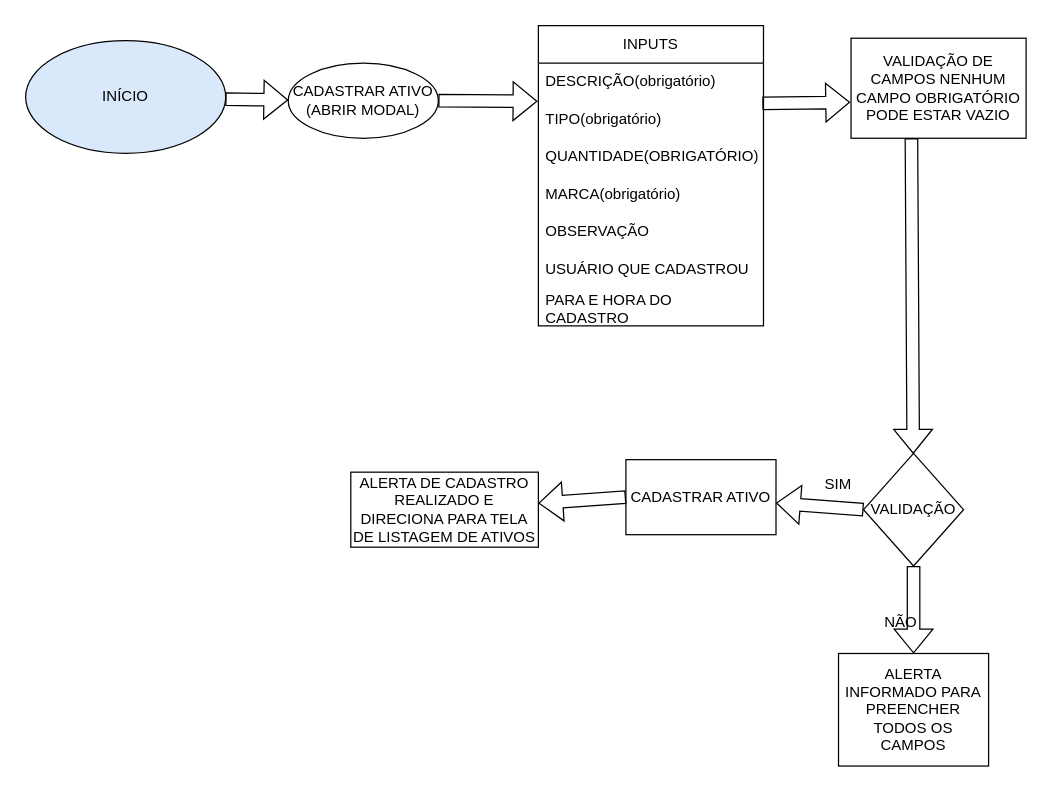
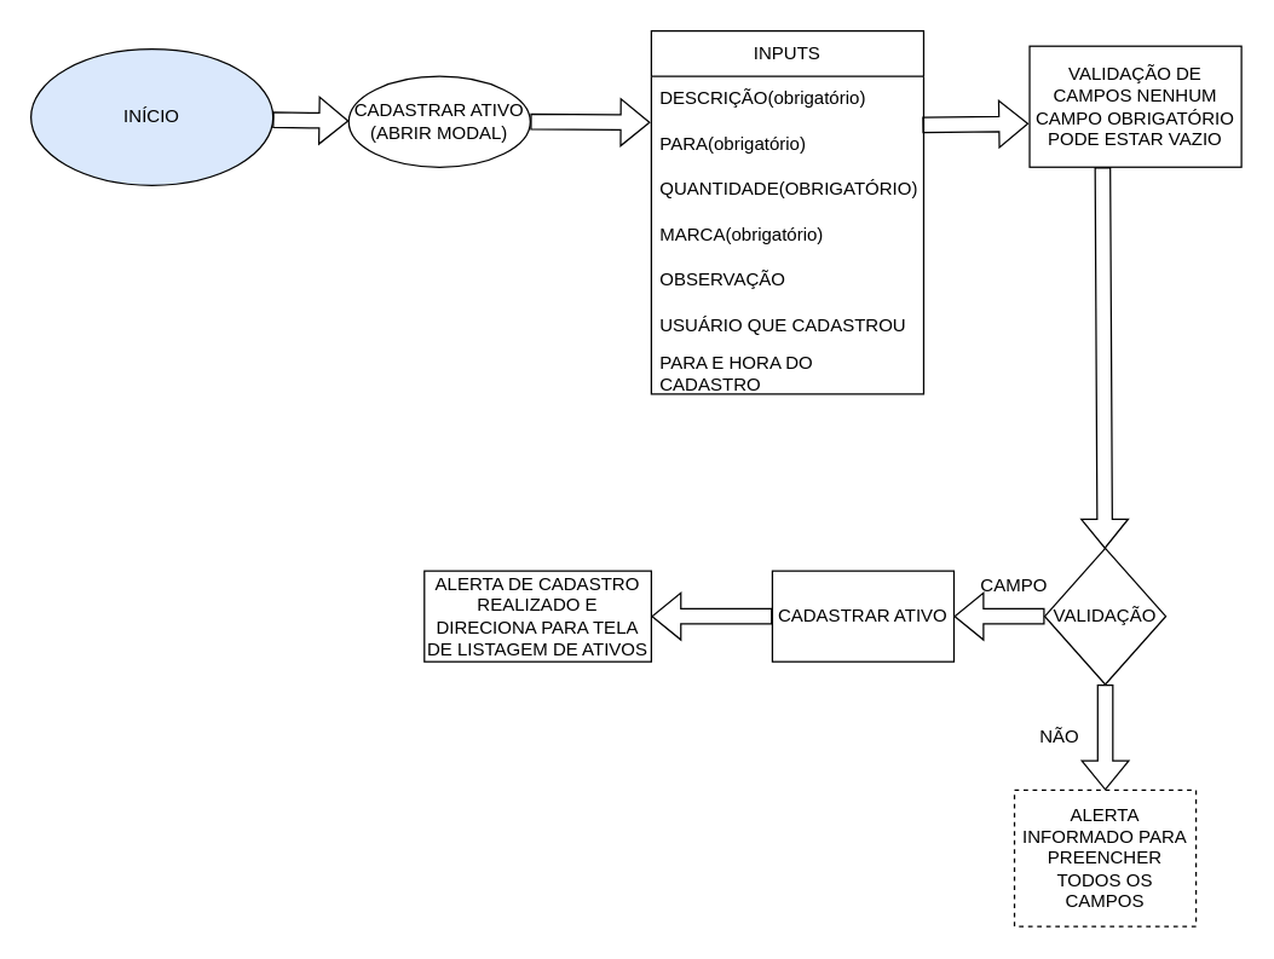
  <mxCell id="0" />
  <mxCell id="1" parent="0" />
  <mxCell id="2" value="INÍCIO" style="ellipse;whiteSpace=wrap;html=1;fillColor=#dae8fc;" parent="1" vertex="1"><mxGeometry x="20" y="32" width="160" height="90" as="geometry" /></mxCell>
  <mxCell id="3" value="INPUTS" style="swimlane;fontStyle=0;childLayout=stackLayout;horizontal=1;startSize=30;horizontalStack=0;resizeParent=1;resizeParentMax=0;resizeLast=0;collapsible=1;marginBottom=0;whiteSpace=wrap;html=1;" parent="1" vertex="1"><mxGeometry x="430" y="20" width="180" height="240" as="geometry"><mxRectangle x="290" y="20" width="80" height="30" as="alternateBounds" /></mxGeometry></mxCell>
  <mxCell id="4" value="DESCRIÇÃO(obrigatório)" style="text;strokeColor=none;fillColor=none;align=left;verticalAlign=middle;spacingLeft=4;spacingRight=4;overflow=hidden;points=[[0,0.5],[1,0.5]];portConstraint=eastwest;rotatable=0;whiteSpace=wrap;html=1;" parent="3" vertex="1"><mxGeometry y="30" width="180" height="30" as="geometry" /></mxCell>
- <mxCell id="5" value="TIPO(obrigatório)" style="text;strokeColor=none;fillColor=none;align=left;verticalAlign=middle;spacingLeft=4;spacingRight=4;overflow=hidden;points=[[0,0.5],[1,0.5]];portConstraint=eastwest;rotatable=0;whiteSpace=wrap;html=1;" parent="3" vertex="1"><mxGeometry y="60" width="180" height="30" as="geometry" /></mxCell>
+ <mxCell id="5" value="PARA(obrigatório)" style="text;strokeColor=none;fillColor=none;align=left;verticalAlign=middle;spacingLeft=4;spacingRight=4;overflow=hidden;points=[[0,0.5],[1,0.5]];portConstraint=eastwest;rotatable=0;whiteSpace=wrap;html=1;" parent="3" vertex="1"><mxGeometry y="60" width="180" height="30" as="geometry" /></mxCell>
  <mxCell id="6" value="QUANTIDADE(OBRIGATÓRIO)" style="text;strokeColor=none;fillColor=none;align=left;verticalAlign=middle;spacingLeft=4;spacingRight=4;overflow=hidden;points=[[0,0.5],[1,0.5]];portConstraint=eastwest;rotatable=0;whiteSpace=wrap;html=1;" vertex="1" parent="3"><mxGeometry y="90" width="180" height="30" as="geometry" /></mxCell>
  <mxCell id="7" value="MARCA(obrigatório)" style="text;strokeColor=none;fillColor=none;align=left;verticalAlign=middle;spacingLeft=4;spacingRight=4;overflow=hidden;points=[[0,0.5],[1,0.5]];portConstraint=eastwest;rotatable=0;whiteSpace=wrap;html=1;" parent="3" vertex="1"><mxGeometry y="120" width="180" height="30" as="geometry" /></mxCell>
  <mxCell id="8" value="OBSERVAÇÃO" style="text;strokeColor=none;fillColor=none;align=left;verticalAlign=middle;spacingLeft=4;spacingRight=4;overflow=hidden;points=[[0,0.5],[1,0.5]];portConstraint=eastwest;rotatable=0;whiteSpace=wrap;html=1;" parent="3" vertex="1"><mxGeometry y="150" width="180" height="30" as="geometry" /></mxCell>
  <mxCell id="9" value="&lt;div&gt;USUÁRIO QUE CADASTROU&lt;/div&gt;" style="text;strokeColor=none;fillColor=none;align=left;verticalAlign=middle;spacingLeft=4;spacingRight=4;overflow=hidden;points=[[0,0.5],[1,0.5]];portConstraint=eastwest;rotatable=0;whiteSpace=wrap;html=1;" parent="3" vertex="1"><mxGeometry y="180" width="180" height="30" as="geometry" /></mxCell>
  <mxCell id="10" value="PARA E HORA DO CADASTRO" style="text;strokeColor=none;fillColor=none;align=left;verticalAlign=middle;spacingLeft=4;spacingRight=4;overflow=hidden;points=[[0,0.5],[1,0.5]];portConstraint=eastwest;rotatable=0;whiteSpace=wrap;html=1;" parent="3" vertex="1"><mxGeometry y="210" width="180" height="30" as="geometry" /></mxCell>
  <mxCell id="11" value="" style="shape=flexArrow;endArrow=classic;html=1;rounded=0;exitX=0.998;exitY=0.519;exitDx=0;exitDy=0;exitPerimeter=0;" parent="1" source="2" target="12" edge="1"><mxGeometry width="50" height="50" relative="1" as="geometry"><mxPoint x="250" y="112" as="sourcePoint" /><mxPoint x="290" y="80" as="targetPoint" /></mxGeometry></mxCell>
  <mxCell id="12" value="CADASTRAR ATIVO&lt;div&gt;(ABRIR MODAL)&lt;/div&gt;" style="ellipse;whiteSpace=wrap;html=1;" parent="1" vertex="1"><mxGeometry x="230" y="50" width="120" height="60" as="geometry" /></mxCell>
  <mxCell id="13" value="" style="shape=flexArrow;endArrow=classic;html=1;rounded=0;exitX=1;exitY=0.5;exitDx=0;exitDy=0;entryX=-0.004;entryY=0.016;entryDx=0;entryDy=0;entryPerimeter=0;" parent="1" source="12" target="5" edge="1"><mxGeometry width="50" height="50" relative="1" as="geometry"><mxPoint x="380" y="102" as="sourcePoint" /><mxPoint x="430" y="80" as="targetPoint" /></mxGeometry></mxCell>
  <mxCell id="14" value="" style="shape=flexArrow;endArrow=classic;html=1;rounded=0;exitX=0.995;exitY=0.073;exitDx=0;exitDy=0;exitPerimeter=0;entryX=-0.005;entryY=0.64;entryDx=0;entryDy=0;entryPerimeter=0;" parent="1" source="5" target="15" edge="1"><mxGeometry width="50" height="50" relative="1" as="geometry"><mxPoint x="600" y="102" as="sourcePoint" /><mxPoint x="670" y="82" as="targetPoint" /></mxGeometry></mxCell>
  <mxCell id="15" value="VALIDAÇÃO DE CAMPOS NENHUM CAMPO OBRIGATÓRIO PODE ESTAR VAZIO" style="rounded=0;whiteSpace=wrap;html=1;" parent="1" vertex="1"><mxGeometry x="680" y="30" width="140" height="80" as="geometry" /></mxCell>
  <mxCell id="16" value="" style="shape=flexArrow;endArrow=classic;html=1;rounded=0;exitX=0.345;exitY=0.999;exitDx=0;exitDy=0;exitPerimeter=0;" parent="1" source="15" target="17" edge="1"><mxGeometry width="50" height="50" relative="1" as="geometry"><mxPoint x="725" y="112" as="sourcePoint" /><mxPoint x="730" y="212" as="targetPoint" /></mxGeometry></mxCell>
  <mxCell id="17" value="VALIDAÇÃO" style="rhombus;whiteSpace=wrap;html=1;" parent="1" vertex="1"><mxGeometry x="690" y="362" width="80" height="90" as="geometry" /></mxCell>
  <mxCell id="18" value="" style="shape=flexArrow;endArrow=classic;html=1;rounded=0;exitX=0;exitY=0.5;exitDx=0;exitDy=0;" parent="1" source="17" target="19" edge="1"><mxGeometry width="50" height="50" relative="1" as="geometry"><mxPoint x="600" y="342" as="sourcePoint" /><mxPoint x="570" y="407" as="targetPoint" /></mxGeometry></mxCell>
- <mxCell id="19" value="CADASTRAR ATIVO" style="rounded=0;whiteSpace=wrap;html=1;" parent="1" vertex="1"><mxGeometry x="500" y="367" width="120" height="60" as="geometry" /></mxCell>
- <mxCell id="20" value="SIM" style="text;strokeColor=none;align=center;fillColor=none;html=1;verticalAlign=middle;whiteSpace=wrap;rounded=0;" parent="1" vertex="1"><mxGeometry x="640" y="372" width="60" height="30" as="geometry" /></mxCell>
+ <mxCell id="19" value="CADASTRAR ATIVO" style="rounded=0;whiteSpace=wrap;html=1;" parent="1" vertex="1"><mxGeometry x="510" y="377" width="120" height="60" as="geometry" /></mxCell>
+ <mxCell id="20" value="CAMPO" style="text;strokeColor=none;align=center;fillColor=none;html=1;verticalAlign=middle;whiteSpace=wrap;rounded=0;" parent="1" vertex="1"><mxGeometry x="640" y="372" width="60" height="30" as="geometry" /></mxCell>
  <mxCell id="21" value="" style="shape=flexArrow;endArrow=classic;html=1;rounded=0;exitX=0.5;exitY=1;exitDx=0;exitDy=0;" parent="1" source="17" target="22" edge="1"><mxGeometry width="50" height="50" relative="1" as="geometry"><mxPoint x="740" y="502" as="sourcePoint" /><mxPoint x="730" y="512" as="targetPoint" /></mxGeometry></mxCell>
- <mxCell id="22" value="ALERTA INFORMADO PARA PREENCHER TODOS OS CAMPOS" style="rounded=0;whiteSpace=wrap;html=1;" parent="1" vertex="1"><mxGeometry x="670" y="522" width="120" height="90" as="geometry" /></mxCell>
- <mxCell id="23" value="NÃO" style="text;strokeColor=none;align=center;fillColor=none;html=1;verticalAlign=middle;whiteSpace=wrap;rounded=0;" parent="1" vertex="1"><mxGeometry x="690" y="482" width="60" height="30" as="geometry" /></mxCell>
+ <mxCell id="22" value="ALERTA INFORMADO PARA PREENCHER TODOS OS CAMPOS" style="rounded=0;whiteSpace=wrap;html=1;dashed=1;" parent="1" vertex="1"><mxGeometry x="670" y="522" width="120" height="90" as="geometry" /></mxCell>
+ <mxCell id="23" value="NÃO" style="text;strokeColor=none;align=center;fillColor=none;html=1;verticalAlign=middle;whiteSpace=wrap;rounded=0;" parent="1" vertex="1"><mxGeometry x="670" y="472" width="60" height="30" as="geometry" /></mxCell>
  <mxCell id="24" value="" style="shape=flexArrow;endArrow=classic;html=1;rounded=0;exitX=0;exitY=0.5;exitDx=0;exitDy=0;" parent="1" source="19" target="25" edge="1"><mxGeometry width="50" height="50" relative="1" as="geometry"><mxPoint x="480" y="512" as="sourcePoint" /><mxPoint x="430" y="407" as="targetPoint" /></mxGeometry></mxCell>
  <mxCell id="25" value="ALERTA DE CADASTRO REALIZADO E DIRECIONA PARA TELA DE LISTAGEM DE ATIVOS" style="rounded=0;whiteSpace=wrap;html=1;" parent="1" vertex="1"><mxGeometry x="280" y="377" width="150" height="60" as="geometry" /></mxCell>
